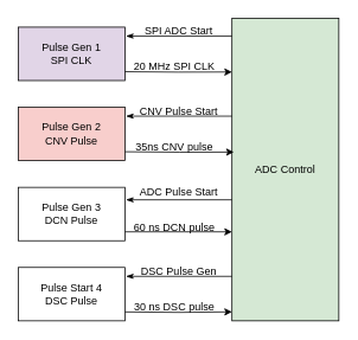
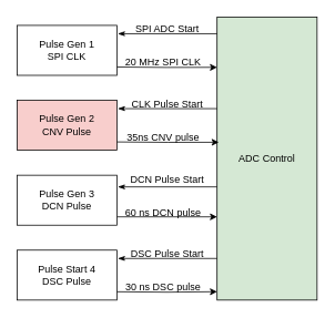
  <mxCell id="0" />
  <mxCell id="1" parent="0" />
  <mxCell id="2" value="ADC Control" style="rounded=0;whiteSpace=wrap;html=1;fillColor=#d5e8d4;" vertex="1" parent="1"><mxGeometry x="260" y="20" width="120" height="340" as="geometry" /></mxCell>
  <mxCell id="3" style="edgeStyle=orthogonalEdgeStyle;rounded=0;orthogonalLoop=1;jettySize=auto;html=1;entryX=0.021;entryY=0.095;entryDx=0;entryDy=0;entryPerimeter=0;" edge="1" parent="1"><mxGeometry relative="1" as="geometry"><mxPoint x="137.48" y="80" as="sourcePoint" /><mxPoint x="260" y="80.4" as="targetPoint" /></mxGeometry></mxCell>
  <mxCell id="4" value="Pulse Gen 2&lt;div&gt;CNV Pulse&lt;/div&gt;" style="rounded=0;whiteSpace=wrap;html=1;fillColor=#f8cecc;" vertex="1" parent="1"><mxGeometry x="20" y="120" width="120" height="60" as="geometry" /></mxCell>
  <mxCell id="5" style="edgeStyle=orthogonalEdgeStyle;rounded=0;orthogonalLoop=1;jettySize=auto;html=1;entryX=0.017;entryY=0.345;entryDx=0;entryDy=0;entryPerimeter=0;" edge="1" parent="1"><mxGeometry relative="1" as="geometry"><mxPoint x="140" y="170" as="sourcePoint" /><mxPoint x="262.04" y="170.4" as="targetPoint" /></mxGeometry></mxCell>
  <mxCell id="6" value="Pulse Gen 3&lt;div&gt;&lt;span style=&quot;background-color: initial;&quot;&gt;DCN Pulse&lt;/span&gt;&lt;/div&gt;" style="rounded=0;whiteSpace=wrap;html=1;" vertex="1" parent="1"><mxGeometry x="20" y="210" width="120" height="60" as="geometry" /></mxCell>
  <mxCell id="7" value="Pulse Start 4&lt;div&gt;DSC Pulse&lt;/div&gt;" style="rounded=0;whiteSpace=wrap;html=1;" vertex="1" parent="1"><mxGeometry x="20" y="300" width="120" height="60" as="geometry" /></mxCell>
  <mxCell id="8" style="edgeStyle=orthogonalEdgeStyle;rounded=0;orthogonalLoop=1;jettySize=auto;html=1;entryX=0;entryY=0.625;entryDx=0;entryDy=0;entryPerimeter=0;" edge="1" parent="1"><mxGeometry relative="1" as="geometry"><mxPoint x="140" y="260" as="sourcePoint" /><mxPoint x="260" y="260" as="targetPoint" /></mxGeometry></mxCell>
  <mxCell id="9" style="edgeStyle=orthogonalEdgeStyle;rounded=0;orthogonalLoop=1;jettySize=auto;html=1;entryX=0;entryY=0.906;entryDx=0;entryDy=0;entryPerimeter=0;" edge="1" parent="1"><mxGeometry relative="1" as="geometry"><mxPoint x="140" y="350" as="sourcePoint" /><mxPoint x="260" y="349.92" as="targetPoint" /></mxGeometry></mxCell>
  <mxCell id="10" value="20 MHz SPI CLK" style="text;html=1;align=center;verticalAlign=middle;resizable=0;points=[];autosize=1;strokeColor=none;fillColor=none;" vertex="1" parent="1"><mxGeometry x="140" y="60" width="110" height="30" as="geometry" /></mxCell>
  <mxCell id="11" value="35ns CNV pulse" style="text;html=1;align=center;verticalAlign=middle;resizable=0;points=[];autosize=1;strokeColor=none;fillColor=none;" vertex="1" parent="1"><mxGeometry x="140" y="150" width="110" height="30" as="geometry" /></mxCell>
  <mxCell id="12" value="60 ns DCN pulse" style="text;html=1;align=center;verticalAlign=middle;resizable=0;points=[];autosize=1;strokeColor=none;fillColor=none;" vertex="1" parent="1"><mxGeometry x="140" y="240" width="110" height="30" as="geometry" /></mxCell>
  <mxCell id="13" value="30 ns DSC pulse" style="text;html=1;align=center;verticalAlign=middle;resizable=0;points=[];autosize=1;strokeColor=none;fillColor=none;" vertex="1" parent="1"><mxGeometry x="140" y="330" width="110" height="30" as="geometry" /></mxCell>
- <mxCell id="14" value="Pulse Gen 1&lt;div&gt;SPI CLK&lt;/div&gt;" style="rounded=0;whiteSpace=wrap;html=1;fillColor=#e1d5e7;" vertex="1" parent="1"><mxGeometry x="20" y="30" width="120" height="60" as="geometry" /></mxCell>
+ <mxCell id="14" value="Pulse Gen 1&lt;div&gt;SPI CLK&lt;/div&gt;" style="rounded=0;whiteSpace=wrap;html=1;" vertex="1" parent="1"><mxGeometry x="20" y="30" width="120" height="60" as="geometry" /></mxCell>
  <mxCell id="15" value="" style="endArrow=none;html=1;rounded=0;exitX=1.008;exitY=0.334;exitDx=0;exitDy=0;exitPerimeter=0;startArrow=classicThin;startFill=1;" edge="1" parent="1"><mxGeometry width="50" height="50" relative="1" as="geometry"><mxPoint x="140.96" y="40.04" as="sourcePoint" /><mxPoint x="260" y="40" as="targetPoint" /></mxGeometry></mxCell>
  <mxCell id="16" value="" style="endArrow=none;html=1;rounded=0;exitX=1.008;exitY=0.334;exitDx=0;exitDy=0;exitPerimeter=0;startArrow=classicThin;startFill=1;" edge="1" parent="1"><mxGeometry width="50" height="50" relative="1" as="geometry"><mxPoint x="141" y="130" as="sourcePoint" /><mxPoint x="260" y="130" as="targetPoint" /></mxGeometry></mxCell>
  <mxCell id="17" value="" style="endArrow=none;html=1;rounded=0;exitX=1.008;exitY=0.334;exitDx=0;exitDy=0;exitPerimeter=0;startArrow=classicThin;startFill=1;" edge="1" parent="1"><mxGeometry width="50" height="50" relative="1" as="geometry"><mxPoint x="141" y="224" as="sourcePoint" /><mxPoint x="260" y="224" as="targetPoint" /></mxGeometry></mxCell>
  <mxCell id="18" value="" style="endArrow=none;html=1;rounded=0;exitX=1.008;exitY=0.334;exitDx=0;exitDy=0;exitPerimeter=0;startArrow=classicThin;startFill=1;" edge="1" parent="1"><mxGeometry width="50" height="50" relative="1" as="geometry"><mxPoint x="141" y="310" as="sourcePoint" /><mxPoint x="260" y="310" as="targetPoint" /></mxGeometry></mxCell>
  <mxCell id="19" value="SPI ADC Start" style="text;html=1;align=center;verticalAlign=middle;resizable=0;points=[];autosize=1;strokeColor=none;fillColor=none;" vertex="1" parent="1"><mxGeometry x="150" y="20" width="100" height="30" as="geometry" /></mxCell>
- <mxCell id="20" value="CNV Pulse Start" style="text;html=1;align=center;verticalAlign=middle;resizable=0;points=[];autosize=1;strokeColor=none;fillColor=none;" vertex="1" parent="1"><mxGeometry x="145" y="110" width="110" height="30" as="geometry" /></mxCell>
- <mxCell id="21" value="ADC Pulse Start" style="text;html=1;align=center;verticalAlign=middle;resizable=0;points=[];autosize=1;strokeColor=none;fillColor=none;" vertex="1" parent="1"><mxGeometry x="145" y="200" width="110" height="30" as="geometry" /></mxCell>
- <mxCell id="22" value="DSC Pulse Gen" style="text;html=1;align=center;verticalAlign=middle;resizable=0;points=[];autosize=1;strokeColor=none;fillColor=none;" vertex="1" parent="1"><mxGeometry x="145" y="290" width="110" height="30" as="geometry" /></mxCell>
+ <mxCell id="20" value="CLK Pulse Start" style="text;html=1;align=center;verticalAlign=middle;resizable=0;points=[];autosize=1;strokeColor=none;fillColor=none;" vertex="1" parent="1"><mxGeometry x="145" y="110" width="110" height="30" as="geometry" /></mxCell>
+ <mxCell id="21" value="DCN Pulse Start" style="text;html=1;align=center;verticalAlign=middle;resizable=0;points=[];autosize=1;strokeColor=none;fillColor=none;" vertex="1" parent="1"><mxGeometry x="145" y="200" width="110" height="30" as="geometry" /></mxCell>
+ <mxCell id="22" value="DSC Pulse Start" style="text;html=1;align=center;verticalAlign=middle;resizable=0;points=[];autosize=1;strokeColor=none;fillColor=none;" vertex="1" parent="1"><mxGeometry x="145" y="290" width="110" height="30" as="geometry" /></mxCell>
